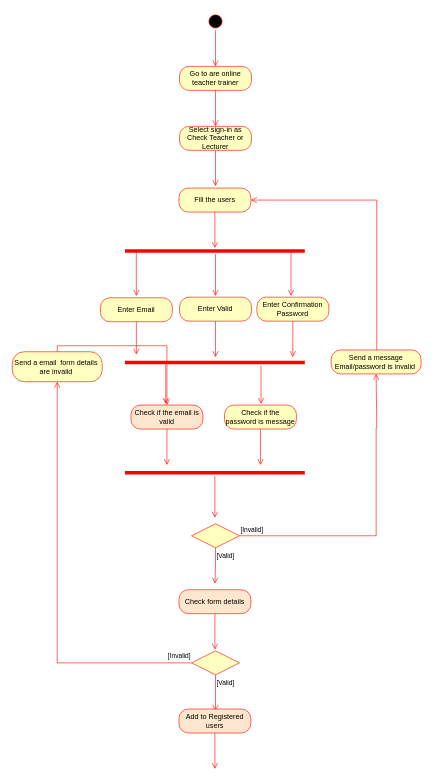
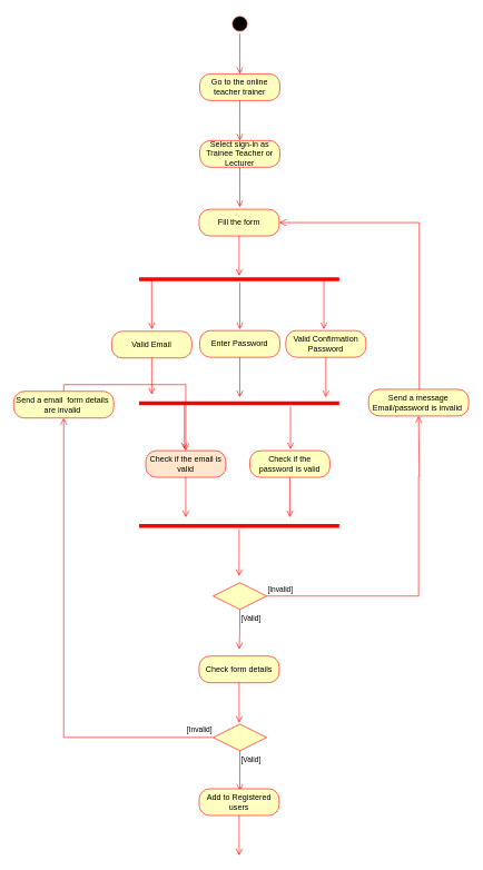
  <mxCell id="0" />
  <mxCell id="1" parent="0" />
  <mxCell id="2" value="" style="ellipse;html=1;shape=startState;fillColor=#000000;strokeColor=#ff0000;" vertex="1" parent="1"><mxGeometry x="344" y="20" width="30" height="30" as="geometry" /></mxCell>
  <mxCell id="3" value="" style="edgeStyle=orthogonalEdgeStyle;html=1;verticalAlign=bottom;endArrow=open;endSize=8;strokeColor=#ff0000;rounded=0;" edge="1" source="2" parent="1"><mxGeometry relative="1" as="geometry"><mxPoint x="359" y="110" as="targetPoint" /></mxGeometry></mxCell>
- <mxCell id="4" value="Go to are online teacher trainer" style="rounded=1;whiteSpace=wrap;html=1;arcSize=40;fontColor=#000000;fillColor=#ffffc0;strokeColor=#ff0000;" vertex="1" parent="1"><mxGeometry x="299" y="110" width="120" height="40" as="geometry" /></mxCell>
+ <mxCell id="4" value="Go to the online teacher trainer" style="rounded=1;whiteSpace=wrap;html=1;arcSize=40;fontColor=#000000;fillColor=#ffffc0;strokeColor=#ff0000;" vertex="1" parent="1"><mxGeometry x="299" y="110" width="120" height="40" as="geometry" /></mxCell>
  <mxCell id="5" value="" style="edgeStyle=orthogonalEdgeStyle;html=1;verticalAlign=bottom;endArrow=open;endSize=8;strokeColor=#ff0000;rounded=0;" edge="1" source="4" parent="1"><mxGeometry relative="1" as="geometry"><mxPoint x="359" y="210" as="targetPoint" /></mxGeometry></mxCell>
- <mxCell id="6" value="Select sign-in as Check Teacher or Lecturer" style="rounded=1;whiteSpace=wrap;html=1;arcSize=40;fontColor=#000000;fillColor=#ffffc0;strokeColor=#ff0000;" vertex="1" parent="1"><mxGeometry x="299" y="210" width="120" height="40" as="geometry" /></mxCell>
+ <mxCell id="6" value="Select sign-in as Trainee Teacher or Lecturer" style="rounded=1;whiteSpace=wrap;html=1;arcSize=40;fontColor=#000000;fillColor=#ffffc0;strokeColor=#ff0000;" vertex="1" parent="1"><mxGeometry x="299" y="210" width="120" height="40" as="geometry" /></mxCell>
  <mxCell id="7" value="" style="edgeStyle=orthogonalEdgeStyle;html=1;verticalAlign=bottom;endArrow=open;endSize=8;strokeColor=#ff0000;rounded=0;" edge="1" source="6" parent="1"><mxGeometry relative="1" as="geometry"><mxPoint x="359" y="310" as="targetPoint" /></mxGeometry></mxCell>
  <mxCell id="8" value="" style="shape=line;html=1;strokeWidth=6;strokeColor=#ff0000;" vertex="1" parent="1"><mxGeometry x="208" y="413" width="300" height="10" as="geometry" /></mxCell>
  <mxCell id="9" value="" style="edgeStyle=orthogonalEdgeStyle;html=1;verticalAlign=bottom;endArrow=open;endSize=8;strokeColor=#ff0000;rounded=0;" edge="1" parent="1"><mxGeometry relative="1" as="geometry"><mxPoint x="359" y="493" as="targetPoint" /><mxPoint x="359" y="423" as="sourcePoint" /><Array as="points"><mxPoint x="359" y="493" /></Array></mxGeometry></mxCell>
  <mxCell id="10" value="" style="edgeStyle=orthogonalEdgeStyle;html=1;verticalAlign=bottom;endArrow=open;endSize=8;strokeColor=#ff0000;rounded=0;exitX=0.063;exitY=0.6;exitDx=0;exitDy=0;exitPerimeter=0;" edge="1" parent="1" source="8"><mxGeometry relative="1" as="geometry"><mxPoint x="227" y="493" as="targetPoint" /><mxPoint x="227" y="425" as="sourcePoint" /></mxGeometry></mxCell>
  <mxCell id="11" value="" style="edgeStyle=orthogonalEdgeStyle;html=1;verticalAlign=bottom;endArrow=open;endSize=8;strokeColor=#ff0000;rounded=0;" edge="1" parent="1"><mxGeometry relative="1" as="geometry"><mxPoint x="485" y="493" as="targetPoint" /><mxPoint x="488" y="419" as="sourcePoint" /><Array as="points"><mxPoint x="485" y="419" /></Array></mxGeometry></mxCell>
- <mxCell id="12" value="Enter Email" style="rounded=1;whiteSpace=wrap;html=1;arcSize=40;fontColor=#000000;fillColor=#ffffc0;strokeColor=#ff0000;" vertex="1" parent="1"><mxGeometry x="167" y="496" width="120" height="40" as="geometry" /></mxCell>
+ <mxCell id="12" value="Valid Email" style="rounded=1;whiteSpace=wrap;html=1;arcSize=40;fontColor=#000000;fillColor=#ffffc0;strokeColor=#ff0000;" vertex="1" parent="1"><mxGeometry x="167" y="496" width="120" height="40" as="geometry" /></mxCell>
  <mxCell id="13" value="" style="edgeStyle=orthogonalEdgeStyle;html=1;verticalAlign=bottom;endArrow=open;endSize=8;strokeColor=#ff0000;rounded=0;" edge="1" source="12" parent="1"><mxGeometry relative="1" as="geometry"><mxPoint x="227" y="591" as="targetPoint" /></mxGeometry></mxCell>
- <mxCell id="14" value="Enter Valid" style="rounded=1;whiteSpace=wrap;html=1;arcSize=40;fontColor=#000000;fillColor=#ffffc0;strokeColor=#ff0000;" vertex="1" parent="1"><mxGeometry x="299" y="495" width="120" height="40" as="geometry" /></mxCell>
+ <mxCell id="14" value="Enter Password" style="rounded=1;whiteSpace=wrap;html=1;arcSize=40;fontColor=#000000;fillColor=#ffffc0;strokeColor=#ff0000;" vertex="1" parent="1"><mxGeometry x="299" y="495" width="120" height="40" as="geometry" /></mxCell>
  <mxCell id="15" value="" style="edgeStyle=orthogonalEdgeStyle;html=1;verticalAlign=bottom;endArrow=open;endSize=8;strokeColor=#ff0000;rounded=0;" edge="1" source="14" parent="1"><mxGeometry relative="1" as="geometry"><mxPoint x="359" y="595" as="targetPoint" /></mxGeometry></mxCell>
- <mxCell id="16" value="Enter Confirmation&lt;br&gt;Password" style="rounded=1;whiteSpace=wrap;html=1;arcSize=40;fontColor=#000000;fillColor=#ffffc0;strokeColor=#ff0000;" vertex="1" parent="1"><mxGeometry x="428" y="495" width="120" height="40" as="geometry" /></mxCell>
+ <mxCell id="16" value="Valid Confirmation&lt;br&gt;Password" style="rounded=1;whiteSpace=wrap;html=1;arcSize=40;fontColor=#000000;fillColor=#ffffc0;strokeColor=#ff0000;" vertex="1" parent="1"><mxGeometry x="428" y="495" width="120" height="40" as="geometry" /></mxCell>
  <mxCell id="17" value="" style="edgeStyle=orthogonalEdgeStyle;html=1;verticalAlign=bottom;endArrow=open;endSize=8;strokeColor=#ff0000;rounded=0;" edge="1" source="16" parent="1"><mxGeometry relative="1" as="geometry"><mxPoint x="488" y="595" as="targetPoint" /></mxGeometry></mxCell>
  <mxCell id="18" value="" style="shape=line;html=1;strokeWidth=6;strokeColor=#ff0000;" vertex="1" parent="1"><mxGeometry x="208" y="599" width="300" height="10" as="geometry" /></mxCell>
  <mxCell id="19" value="" style="edgeStyle=orthogonalEdgeStyle;html=1;verticalAlign=bottom;endArrow=open;endSize=8;strokeColor=#ff0000;rounded=0;" edge="1" parent="1"><mxGeometry relative="1" as="geometry"><mxPoint x="435" y="673" as="targetPoint" /><mxPoint x="435" y="609" as="sourcePoint" /></mxGeometry></mxCell>
  <mxCell id="20" value="Check if the email is valid" style="rounded=1;whiteSpace=wrap;html=1;arcSize=40;fontColor=#000000;fillColor=#ffe6cc;strokeColor=#ff0000;" vertex="1" parent="1"><mxGeometry x="218" y="675" width="120" height="40" as="geometry" /></mxCell>
  <mxCell id="21" value="" style="edgeStyle=orthogonalEdgeStyle;html=1;verticalAlign=bottom;endArrow=open;endSize=8;strokeColor=#ff0000;rounded=0;" edge="1" source="20" parent="1"><mxGeometry relative="1" as="geometry"><mxPoint x="278" y="775" as="targetPoint" /></mxGeometry></mxCell>
- <mxCell id="22" value="Check if the password is message" style="rounded=1;whiteSpace=wrap;html=1;arcSize=40;fontColor=#000000;fillColor=#ffffc0;strokeColor=#ff0000;" vertex="1" parent="1"><mxGeometry x="374" y="675" width="120" height="40" as="geometry" /></mxCell>
+ <mxCell id="22" value="Check if the password is valid" style="rounded=1;whiteSpace=wrap;html=1;arcSize=40;fontColor=#000000;fillColor=#ffffc0;strokeColor=#ff0000;" vertex="1" parent="1"><mxGeometry x="374" y="675" width="120" height="40" as="geometry" /></mxCell>
  <mxCell id="23" value="" style="edgeStyle=orthogonalEdgeStyle;html=1;verticalAlign=bottom;endArrow=open;endSize=8;strokeColor=#ff0000;rounded=0;" edge="1" source="22" parent="1"><mxGeometry relative="1" as="geometry"><mxPoint x="434" y="775" as="targetPoint" /></mxGeometry></mxCell>
  <mxCell id="24" value="" style="edgeStyle=orthogonalEdgeStyle;html=1;verticalAlign=bottom;endArrow=open;endSize=8;strokeColor=#ff0000;rounded=0;" edge="1" parent="1"><mxGeometry relative="1" as="geometry"><mxPoint x="276" y="673" as="targetPoint" /><mxPoint x="278" y="603" as="sourcePoint" /><Array as="points"><mxPoint x="276" y="603" /></Array></mxGeometry></mxCell>
  <mxCell id="25" value="" style="shape=line;html=1;strokeWidth=6;strokeColor=#ff0000;" vertex="1" parent="1"><mxGeometry x="208" y="783" width="300" height="10" as="geometry" /></mxCell>
  <mxCell id="26" value="" style="edgeStyle=orthogonalEdgeStyle;html=1;verticalAlign=bottom;endArrow=open;endSize=8;strokeColor=#ff0000;rounded=0;" edge="1" source="25" parent="1"><mxGeometry relative="1" as="geometry"><mxPoint x="358" y="863" as="targetPoint" /></mxGeometry></mxCell>
  <mxCell id="27" value="" style="rhombus;whiteSpace=wrap;html=1;fontColor=#000000;fillColor=#ffffc0;strokeColor=#ff0000;" vertex="1" parent="1"><mxGeometry x="319" y="873" width="80" height="40" as="geometry" /></mxCell>
  <mxCell id="28" value="[Invalid]" style="edgeStyle=orthogonalEdgeStyle;html=1;align=left;verticalAlign=bottom;endArrow=open;endSize=8;strokeColor=#ff0000;rounded=0;entryX=0.5;entryY=1;entryDx=0;entryDy=0;" edge="1" source="27" parent="1" target="30"><mxGeometry x="-1" relative="1" as="geometry"><mxPoint x="608" y="723" as="targetPoint" /><Array as="points"><mxPoint x="627" y="893" /><mxPoint x="627" y="713" /><mxPoint x="628" y="713" /></Array></mxGeometry></mxCell>
  <mxCell id="29" value="[Valid]" style="edgeStyle=orthogonalEdgeStyle;html=1;align=left;verticalAlign=top;endArrow=open;endSize=8;strokeColor=#ff0000;rounded=0;" edge="1" source="27" parent="1"><mxGeometry x="-1" relative="1" as="geometry"><mxPoint x="358" y="973" as="targetPoint" /></mxGeometry></mxCell>
  <mxCell id="30" value="Send a message Email/password is invalid&amp;nbsp;" style="rounded=1;whiteSpace=wrap;html=1;arcSize=40;fontColor=#000000;fillColor=#ffffc0;strokeColor=#ff0000;" vertex="1" parent="1"><mxGeometry x="552" y="583" width="150" height="40" as="geometry" /></mxCell>
  <mxCell id="31" value="" style="edgeStyle=orthogonalEdgeStyle;html=1;verticalAlign=bottom;endArrow=open;endSize=8;strokeColor=#ff0000;rounded=0;entryX=1;entryY=0.5;entryDx=0;entryDy=0;" edge="1" source="30" parent="1" target="32"><mxGeometry relative="1" as="geometry"><mxPoint x="693" y="543" as="targetPoint" /><Array as="points"><mxPoint x="628" y="333" /></Array></mxGeometry></mxCell>
- <mxCell id="32" value="Fill the users" style="rounded=1;whiteSpace=wrap;html=1;arcSize=40;fontColor=#000000;fillColor=#ffffc0;strokeColor=#ff0000;" vertex="1" parent="1"><mxGeometry x="298" y="313" width="120" height="40" as="geometry" /></mxCell>
+ <mxCell id="32" value="Fill the form" style="rounded=1;whiteSpace=wrap;html=1;arcSize=40;fontColor=#000000;fillColor=#ffffc0;strokeColor=#ff0000;" vertex="1" parent="1"><mxGeometry x="298" y="313" width="120" height="40" as="geometry" /></mxCell>
  <mxCell id="33" value="" style="edgeStyle=orthogonalEdgeStyle;html=1;verticalAlign=bottom;endArrow=open;endSize=8;strokeColor=#ff0000;rounded=0;" edge="1" source="32" parent="1"><mxGeometry relative="1" as="geometry"><mxPoint x="358" y="413" as="targetPoint" /></mxGeometry></mxCell>
- <mxCell id="34" value="Check form details" style="rounded=1;whiteSpace=wrap;html=1;arcSize=40;fontColor=#000000;fillColor=#ffe6cc;strokeColor=#ff0000;" vertex="1" parent="1"><mxGeometry x="298" y="983" width="120" height="40" as="geometry" /></mxCell>
+ <mxCell id="34" value="Check form details" style="rounded=1;whiteSpace=wrap;html=1;arcSize=40;fontColor=#000000;fillColor=#ffffc0;strokeColor=#ff0000;" vertex="1" parent="1"><mxGeometry x="298" y="983" width="120" height="40" as="geometry" /></mxCell>
  <mxCell id="35" value="" style="edgeStyle=orthogonalEdgeStyle;html=1;verticalAlign=bottom;endArrow=open;endSize=8;strokeColor=#ff0000;rounded=0;" edge="1" source="34" parent="1"><mxGeometry relative="1" as="geometry"><mxPoint x="358" y="1083" as="targetPoint" /></mxGeometry></mxCell>
  <mxCell id="36" value="" style="rhombus;whiteSpace=wrap;html=1;fontColor=#000000;fillColor=#ffffc0;strokeColor=#ff0000;" vertex="1" parent="1"><mxGeometry x="319" y="1085" width="80" height="40" as="geometry" /></mxCell>
  <mxCell id="37" value="[Invalid]" style="edgeStyle=orthogonalEdgeStyle;html=1;align=left;verticalAlign=bottom;endArrow=open;endSize=8;strokeColor=#ff0000;rounded=0;entryX=0.5;entryY=1;entryDx=0;entryDy=0;" edge="1" source="36" parent="1" target="39"><mxGeometry x="-0.883" y="-2" relative="1" as="geometry"><mxPoint x="499" y="1105" as="targetPoint" /><Array as="points"><mxPoint x="95" y="1105" /></Array><mxPoint as="offset" /></mxGeometry></mxCell>
  <mxCell id="38" value="[Valid]" style="edgeStyle=orthogonalEdgeStyle;html=1;align=left;verticalAlign=top;endArrow=open;endSize=8;strokeColor=#ff0000;rounded=0;" edge="1" source="36" parent="1"><mxGeometry x="-1" relative="1" as="geometry"><mxPoint x="359" y="1185" as="targetPoint" /></mxGeometry></mxCell>
- <mxCell id="39" value="Send a email&amp;nbsp; form details&amp;nbsp; are invalid&amp;nbsp;" style="rounded=1;whiteSpace=wrap;html=1;arcSize=40;fontColor=#000000;fillColor=#ffffc0;strokeColor=#ff0000;" vertex="1" parent="1"><mxGeometry x="20" y="586" width="150" height="50" as="geometry" /></mxCell>
+ <mxCell id="39" value="Send a email&amp;nbsp; form details&amp;nbsp; are invalid&amp;nbsp;" style="rounded=1;whiteSpace=wrap;html=1;arcSize=40;fontColor=#000000;fillColor=#ffffc0;strokeColor=#ff0000;" vertex="1" parent="1"><mxGeometry x="20" y="586" width="150" height="40" as="geometry" /></mxCell>
  <mxCell id="40" value="" style="edgeStyle=orthogonalEdgeStyle;html=1;verticalAlign=bottom;endArrow=open;endSize=8;strokeColor=#ff0000;rounded=0;exitX=0.5;exitY=0;exitDx=0;exitDy=0;" edge="1" parent="1" source="39" target="20"><mxGeometry relative="1" as="geometry"><mxPoint x="118" y="423" as="targetPoint" /></mxGeometry></mxCell>
- <mxCell id="41" value="Add to Registered users" style="rounded=1;whiteSpace=wrap;html=1;arcSize=40;fontColor=#000000;fillColor=#ffe6cc;strokeColor=#ff0000;" vertex="1" parent="1"><mxGeometry x="298" y="1182" width="120" height="40" as="geometry" /></mxCell>
+ <mxCell id="41" value="Add to Registered users" style="rounded=1;whiteSpace=wrap;html=1;arcSize=40;fontColor=#000000;fillColor=#ffffc0;strokeColor=#ff0000;" vertex="1" parent="1"><mxGeometry x="298" y="1182" width="120" height="40" as="geometry" /></mxCell>
  <mxCell id="42" value="" style="edgeStyle=orthogonalEdgeStyle;html=1;verticalAlign=bottom;endArrow=open;endSize=8;strokeColor=#ff0000;rounded=0;" edge="1" source="41" parent="1"><mxGeometry relative="1" as="geometry"><mxPoint x="358" y="1282" as="targetPoint" /></mxGeometry></mxCell>
